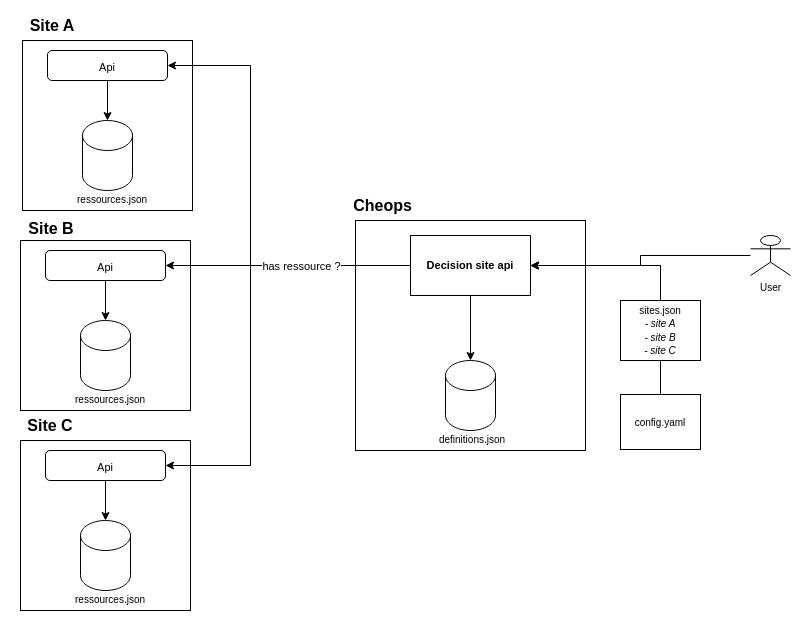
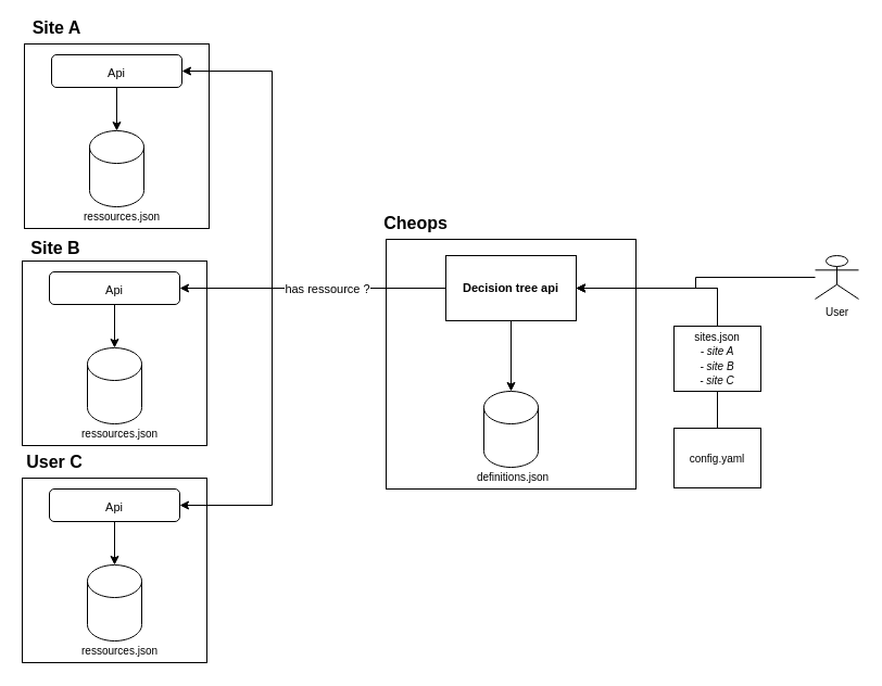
  <mxCell id="0" />
  <mxCell id="1" parent="0" />
  <mxCell id="2" value="" style="whiteSpace=wrap;html=1;aspect=fixed;" vertex="1" parent="1"><mxGeometry x="355" y="220" width="230" height="230" as="geometry" /></mxCell>
  <mxCell id="3" value="" style="whiteSpace=wrap;html=1;aspect=fixed;" vertex="1" parent="1"><mxGeometry x="20" y="240" width="170" height="170" as="geometry" /></mxCell>
  <mxCell id="4" value="" style="shape=cylinder3;whiteSpace=wrap;html=1;boundedLbl=1;backgroundOutline=1;size=15;" vertex="1" parent="1"><mxGeometry x="80" y="320" width="50" height="70" as="geometry" /></mxCell>
  <mxCell id="5" value="&lt;font style=&quot;font-size: 10px;&quot;&gt;ressources.json&lt;/font&gt;" style="text;html=1;strokeColor=none;fillColor=none;align=center;verticalAlign=middle;whiteSpace=wrap;rounded=0;" vertex="1" parent="1"><mxGeometry x="80" y="394" width="60" height="10" as="geometry" /></mxCell>
  <mxCell id="6" value="&lt;font size=&quot;1&quot; style=&quot;&quot;&gt;&lt;b style=&quot;font-size: 16px;&quot;&gt;Site B&lt;/b&gt;&lt;/font&gt;" style="text;html=1;strokeColor=none;fillColor=none;align=center;verticalAlign=middle;whiteSpace=wrap;rounded=0;" vertex="1" parent="1"><mxGeometry x="21" y="223" width="60" height="10" as="geometry" /></mxCell>
  <mxCell id="7" style="edgeStyle=orthogonalEdgeStyle;rounded=0;orthogonalLoop=1;jettySize=auto;html=1;fontSize=11;" edge="1" parent="1" source="8" target="4"><mxGeometry relative="1" as="geometry"><Array as="points"><mxPoint x="105" y="350" /><mxPoint x="105" y="350" /></Array></mxGeometry></mxCell>
  <mxCell id="8" value="&lt;font style=&quot;font-size: 11px;&quot;&gt;Api&lt;/font&gt;" style="rounded=1;whiteSpace=wrap;html=1;fontSize=16;" vertex="1" parent="1"><mxGeometry x="45" y="250" width="120" height="30" as="geometry" /></mxCell>
  <mxCell id="9" style="edgeStyle=orthogonalEdgeStyle;rounded=0;orthogonalLoop=1;jettySize=auto;html=1;entryX=0.5;entryY=0;entryDx=0;entryDy=0;fontSize=10;startArrow=classic;startFill=1;endArrow=none;endFill=0;" edge="1" parent="1" source="12" target="13"><mxGeometry relative="1" as="geometry" /></mxCell>
  <mxCell id="10" style="edgeStyle=orthogonalEdgeStyle;rounded=0;orthogonalLoop=1;jettySize=auto;html=1;fontSize=10;startArrow=classic;startFill=1;endArrow=none;endFill=0;" edge="1" parent="1" source="12" target="14"><mxGeometry relative="1" as="geometry" /></mxCell>
  <mxCell id="11" style="edgeStyle=orthogonalEdgeStyle;rounded=0;orthogonalLoop=1;jettySize=auto;html=1;fontSize=10;startArrow=classic;startFill=1;endArrow=none;endFill=0;" edge="1" parent="1" source="12" target="15"><mxGeometry relative="1" as="geometry" /></mxCell>
- <mxCell id="12" value="&lt;b&gt;Decision site api&lt;/b&gt;" style="rounded=0;whiteSpace=wrap;html=1;fontSize=11;" vertex="1" parent="1"><mxGeometry x="410" y="235" width="120" height="60" as="geometry" /></mxCell>
+ <mxCell id="12" value="&lt;b&gt;Decision tree api&lt;/b&gt;" style="rounded=0;whiteSpace=wrap;html=1;fontSize=11;" vertex="1" parent="1"><mxGeometry x="410" y="235" width="120" height="60" as="geometry" /></mxCell>
  <mxCell id="13" value="&lt;font style=&quot;font-size: 10px;&quot;&gt;config.yaml&lt;/font&gt;" style="whiteSpace=wrap;html=1;aspect=fixed;fontSize=11;" vertex="1" parent="1"><mxGeometry x="620" y="394" width="80" height="55" as="geometry" /></mxCell>
  <mxCell id="14" value="&lt;span style=&quot;font-size: 10px;&quot;&gt;sites.json&lt;br&gt;&lt;i&gt;- site A&lt;br&gt;- site B&lt;br&gt;- site C&lt;/i&gt;&lt;br&gt;&lt;/span&gt;" style="whiteSpace=wrap;html=1;aspect=fixed;fontSize=11;" vertex="1" parent="1"><mxGeometry x="620" y="300" width="80" height="60" as="geometry" /></mxCell>
  <mxCell id="15" value="User" style="shape=umlActor;verticalLabelPosition=bottom;verticalAlign=top;html=1;outlineConnect=0;fontSize=10;" vertex="1" parent="1"><mxGeometry x="750" y="235" width="40" height="40" as="geometry" /></mxCell>
  <mxCell id="16" style="edgeStyle=orthogonalEdgeStyle;rounded=0;orthogonalLoop=1;jettySize=auto;html=1;fontSize=10;startArrow=classic;startFill=1;endArrow=none;endFill=0;" edge="1" parent="1" source="17" target="12"><mxGeometry relative="1" as="geometry" /></mxCell>
  <mxCell id="17" value="" style="shape=cylinder3;whiteSpace=wrap;html=1;boundedLbl=1;backgroundOutline=1;size=15;fontSize=10;" vertex="1" parent="1"><mxGeometry x="445" y="360" width="50" height="70" as="geometry" /></mxCell>
  <mxCell id="18" value="&lt;font style=&quot;font-size: 10px;&quot;&gt;definitions.json&lt;/font&gt;" style="text;html=1;strokeColor=none;fillColor=none;align=center;verticalAlign=middle;whiteSpace=wrap;rounded=0;" vertex="1" parent="1"><mxGeometry x="442" y="434" width="60" height="10" as="geometry" /></mxCell>
  <mxCell id="19" value="&lt;font size=&quot;1&quot; style=&quot;&quot;&gt;&lt;b style=&quot;font-size: 16px;&quot;&gt;Cheops&lt;/b&gt;&lt;/font&gt;" style="text;html=1;strokeColor=none;fillColor=none;align=center;verticalAlign=middle;whiteSpace=wrap;rounded=0;" vertex="1" parent="1"><mxGeometry x="355" y="195" width="55" height="20" as="geometry" /></mxCell>
  <mxCell id="20" value="" style="whiteSpace=wrap;html=1;aspect=fixed;" vertex="1" parent="1"><mxGeometry x="22" y="40" width="170" height="170" as="geometry" /></mxCell>
  <mxCell id="21" value="" style="shape=cylinder3;whiteSpace=wrap;html=1;boundedLbl=1;backgroundOutline=1;size=15;" vertex="1" parent="1"><mxGeometry x="82" y="120" width="50" height="70" as="geometry" /></mxCell>
  <mxCell id="22" value="&lt;font style=&quot;font-size: 10px;&quot;&gt;ressources.json&lt;/font&gt;" style="text;html=1;strokeColor=none;fillColor=none;align=center;verticalAlign=middle;whiteSpace=wrap;rounded=0;" vertex="1" parent="1"><mxGeometry x="82" y="194" width="60" height="10" as="geometry" /></mxCell>
  <mxCell id="23" value="&lt;font size=&quot;1&quot; style=&quot;&quot;&gt;&lt;b style=&quot;font-size: 16px;&quot;&gt;Site A&lt;/b&gt;&lt;/font&gt;" style="text;html=1;strokeColor=none;fillColor=none;align=center;verticalAlign=middle;whiteSpace=wrap;rounded=0;" vertex="1" parent="1"><mxGeometry x="22" y="20" width="60" height="10" as="geometry" /></mxCell>
  <mxCell id="24" style="edgeStyle=orthogonalEdgeStyle;rounded=0;orthogonalLoop=1;jettySize=auto;html=1;fontSize=11;" edge="1" parent="1" source="25" target="21"><mxGeometry relative="1" as="geometry"><Array as="points"><mxPoint x="107" y="150" /><mxPoint x="107" y="150" /></Array></mxGeometry></mxCell>
  <mxCell id="25" value="&lt;font style=&quot;font-size: 11px;&quot;&gt;Api&lt;/font&gt;" style="rounded=1;whiteSpace=wrap;html=1;fontSize=16;" vertex="1" parent="1"><mxGeometry x="47" y="50" width="120" height="30" as="geometry" /></mxCell>
  <mxCell id="26" value="" style="whiteSpace=wrap;html=1;aspect=fixed;" vertex="1" parent="1"><mxGeometry x="20" y="440" width="170" height="170" as="geometry" /></mxCell>
  <mxCell id="27" value="" style="shape=cylinder3;whiteSpace=wrap;html=1;boundedLbl=1;backgroundOutline=1;size=15;" vertex="1" parent="1"><mxGeometry x="80" y="520" width="50" height="70" as="geometry" /></mxCell>
  <mxCell id="28" value="&lt;font style=&quot;font-size: 10px;&quot;&gt;ressources.json&lt;/font&gt;" style="text;html=1;strokeColor=none;fillColor=none;align=center;verticalAlign=middle;whiteSpace=wrap;rounded=0;" vertex="1" parent="1"><mxGeometry x="80" y="594" width="60" height="10" as="geometry" /></mxCell>
- <mxCell id="29" value="&lt;font size=&quot;1&quot; style=&quot;&quot;&gt;&lt;b style=&quot;font-size: 16px;&quot;&gt;Site C&lt;/b&gt;&lt;/font&gt;" style="text;html=1;strokeColor=none;fillColor=none;align=center;verticalAlign=middle;whiteSpace=wrap;rounded=0;" vertex="1" parent="1"><mxGeometry x="20" y="420" width="60" height="10" as="geometry" /></mxCell>
+ <mxCell id="29" value="&lt;font size=&quot;1&quot; style=&quot;&quot;&gt;&lt;b style=&quot;font-size: 16px;&quot;&gt;User C&lt;/b&gt;&lt;/font&gt;" style="text;html=1;strokeColor=none;fillColor=none;align=center;verticalAlign=middle;whiteSpace=wrap;rounded=0;" vertex="1" parent="1"><mxGeometry x="20" y="420" width="60" height="10" as="geometry" /></mxCell>
  <mxCell id="30" style="edgeStyle=orthogonalEdgeStyle;rounded=0;orthogonalLoop=1;jettySize=auto;html=1;fontSize=11;" edge="1" parent="1" source="31" target="27"><mxGeometry relative="1" as="geometry"><Array as="points"><mxPoint x="105" y="550" /><mxPoint x="105" y="550" /></Array></mxGeometry></mxCell>
  <mxCell id="31" value="&lt;font style=&quot;font-size: 11px;&quot;&gt;Api&lt;/font&gt;" style="rounded=1;whiteSpace=wrap;html=1;fontSize=16;" vertex="1" parent="1"><mxGeometry x="45" y="450" width="120" height="30" as="geometry" /></mxCell>
  <mxCell id="32" style="edgeStyle=orthogonalEdgeStyle;rounded=0;orthogonalLoop=1;jettySize=auto;html=1;exitX=1;exitY=0.5;exitDx=0;exitDy=0;fontSize=11;startArrow=classic;startFill=1;endArrow=none;endFill=0;" edge="1" parent="1" source="31"><mxGeometry relative="1" as="geometry"><mxPoint x="166" y="265" as="sourcePoint" /><mxPoint x="410" y="265" as="targetPoint" /><Array as="points"><mxPoint x="250" y="465" /><mxPoint x="250" y="265" /></Array></mxGeometry></mxCell>
  <mxCell id="33" style="edgeStyle=orthogonalEdgeStyle;rounded=0;orthogonalLoop=1;jettySize=auto;html=1;fontSize=11;startArrow=classic;startFill=1;endArrow=none;endFill=0;exitX=1;exitY=0.5;exitDx=0;exitDy=0;" edge="1" parent="1" source="25"><mxGeometry relative="1" as="geometry"><mxPoint x="222.3" y="608.68" as="sourcePoint" /><mxPoint x="410" y="265" as="targetPoint" /><Array as="points"><mxPoint x="250" y="65" /><mxPoint x="250" y="265" /></Array></mxGeometry></mxCell>
  <mxCell id="34" style="edgeStyle=orthogonalEdgeStyle;rounded=0;orthogonalLoop=1;jettySize=auto;html=1;exitX=1;exitY=0.5;exitDx=0;exitDy=0;fontSize=11;startArrow=classic;startFill=1;endArrow=none;endFill=0;entryX=0;entryY=0.5;entryDx=0;entryDy=0;" edge="1" parent="1" source="8" target="12"><mxGeometry relative="1" as="geometry"><mxPoint x="390" y="265" as="targetPoint" /></mxGeometry></mxCell>
  <mxCell id="35" value="has ressource ?" style="edgeLabel;html=1;align=center;verticalAlign=middle;resizable=0;points=[];fontSize=11;" vertex="1" connectable="0" parent="34"><mxGeometry x="0.204" y="1" relative="1" as="geometry"><mxPoint x="-12" y="1" as="offset" /></mxGeometry></mxCell>
